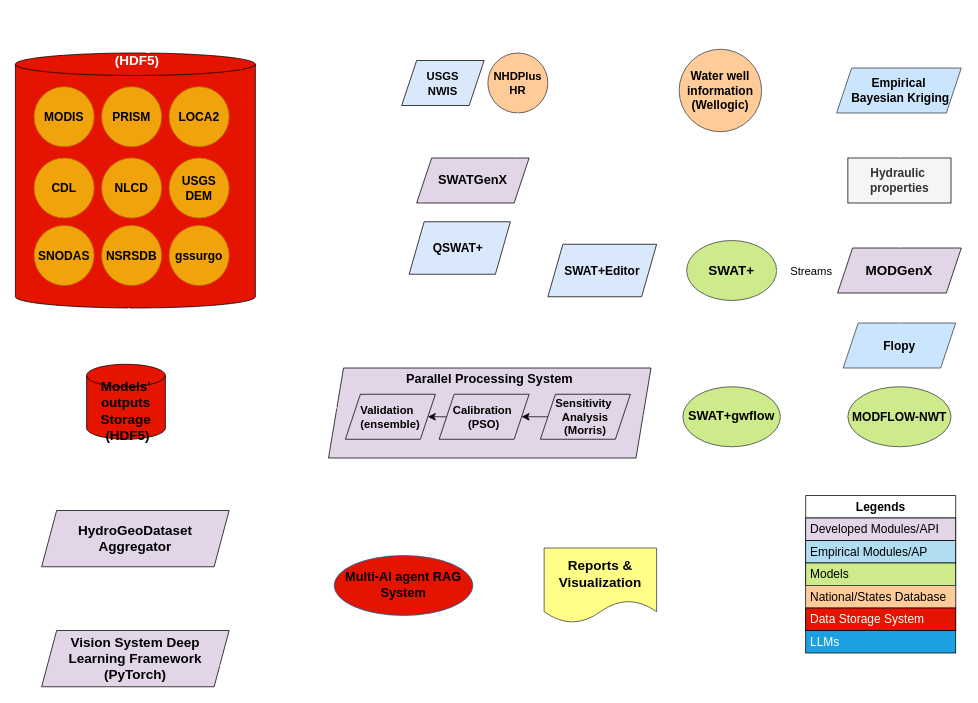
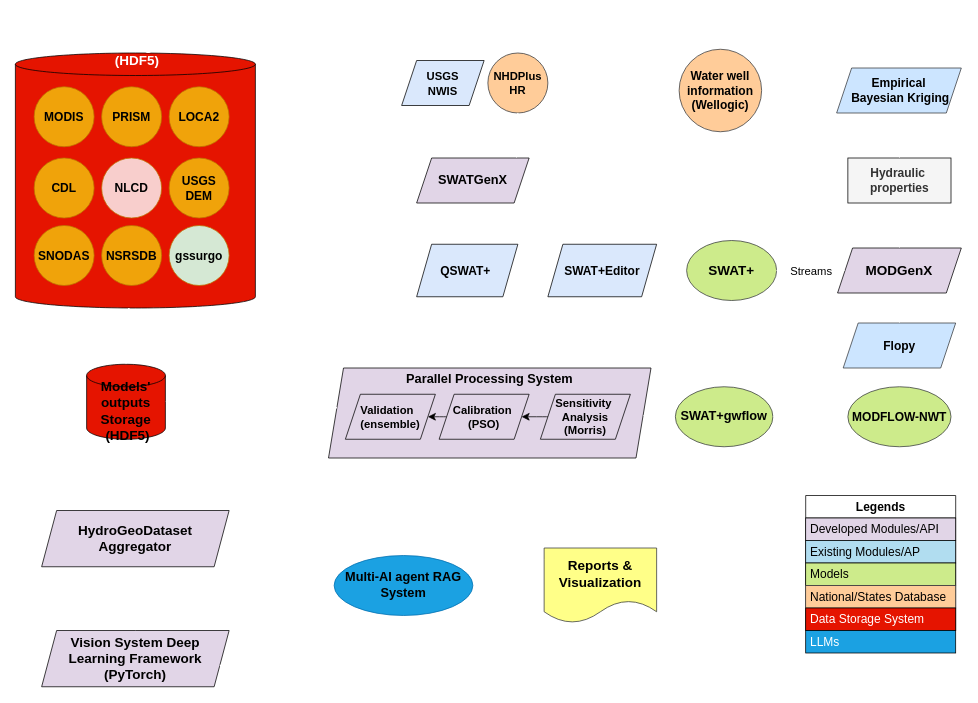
  <mxCell id="0" />
  <mxCell id="1" parent="0" />
  <mxCell id="2" style="edgeStyle=none;curved=1;rounded=0;orthogonalLoop=1;jettySize=auto;html=1;entryX=0;entryY=0.5;entryDx=0;entryDy=0;fontSize=12;startSize=8;endSize=8;fillColor=#f8cecc;strokeColor=#FFFFFF;gradientColor=#ea6b66;strokeWidth=2;" parent="1" source="3" target="12" edge="1"><mxGeometry relative="1" as="geometry" /></mxCell>
  <mxCell id="3" value="" style="shape=cylinder3;whiteSpace=wrap;html=1;boundedLbl=1;backgroundOutline=1;size=15;fillColor=#e51400;fontColor=#000000;strokeColor=#000000;fontSize=16;fontStyle=1" parent="1" vertex="1"><mxGeometry x="20" y="70" width="320" height="340" as="geometry" /></mxCell>
- <mxCell id="4" value="NLCD" style="ellipse;whiteSpace=wrap;html=1;aspect=fixed;fillColor=#f0a30a;fontColor=#000000;strokeColor=#BD7000;fontSize=16;fontStyle=1" parent="1" vertex="1"><mxGeometry x="135" y="210" width="80" height="80" as="geometry" /></mxCell>
+ <mxCell id="4" value="NLCD" style="ellipse;whiteSpace=wrap;html=1;aspect=fixed;fillColor=#f8cecc;fontColor=#000000;strokeColor=#BD7000;fontSize=16;fontStyle=1;" parent="1" vertex="1"><mxGeometry x="135" y="210" width="80" height="80" as="geometry" /></mxCell>
  <mxCell id="5" value="PRISM" style="ellipse;whiteSpace=wrap;html=1;aspect=fixed;fillColor=#f0a30a;fontColor=#000000;strokeColor=#BD7000;fontSize=16;fontStyle=1" parent="1" vertex="1"><mxGeometry x="135" y="115" width="80" height="80" as="geometry" /></mxCell>
  <mxCell id="6" style="edgeStyle=none;curved=1;rounded=0;orthogonalLoop=1;jettySize=auto;html=1;fontSize=15;startSize=8;endSize=8;entryX=0.25;entryY=0;entryDx=0;entryDy=0;fillColor=#f8cecc;strokeColor=#FFFFFF;gradientColor=#ea6b66;strokeWidth=2;" parent="1" target="12" edge="1"><mxGeometry relative="1" as="geometry"><mxPoint x="592.5" y="140" as="sourcePoint" /></mxGeometry></mxCell>
  <mxCell id="7" value="NHDPlus HR" style="ellipse;whiteSpace=wrap;html=1;aspect=fixed;fillColor=#ffcc99;strokeColor=#36393d;fontSize=15;fontStyle=1" parent="1" vertex="1"><mxGeometry x="650" y="70" width="80" height="80" as="geometry" /></mxCell>
  <mxCell id="8" value="NSRSDB" style="ellipse;whiteSpace=wrap;html=1;aspect=fixed;fillColor=#f0a30a;fontColor=#000000;strokeColor=#BD7000;fontSize=16;fontStyle=1" parent="1" vertex="1"><mxGeometry x="135" y="300" width="80" height="80" as="geometry" /></mxCell>
- <mxCell id="9" value="gssurgo" style="ellipse;whiteSpace=wrap;html=1;aspect=fixed;fillColor=#f0a30a;fontColor=#000000;strokeColor=#BD7000;fontSize=16;fontStyle=1" parent="1" vertex="1"><mxGeometry x="225" y="300" width="80" height="80" as="geometry" /></mxCell>
+ <mxCell id="9" value="gssurgo" style="ellipse;whiteSpace=wrap;html=1;aspect=fixed;fillColor=#d5e8d4;fontColor=#000000;strokeColor=#BD7000;fontSize=16;fontStyle=1;" parent="1" vertex="1"><mxGeometry x="225" y="300" width="80" height="80" as="geometry" /></mxCell>
  <mxCell id="10" value="USGS&lt;br&gt;DEM" style="ellipse;whiteSpace=wrap;html=1;aspect=fixed;fillColor=#f0a30a;fontColor=#000000;strokeColor=#BD7000;fontSize=16;fontStyle=1" parent="1" vertex="1"><mxGeometry x="225" y="210" width="80" height="80" as="geometry" /></mxCell>
  <mxCell id="11" style="edgeStyle=none;curved=1;rounded=0;orthogonalLoop=1;jettySize=auto;html=1;entryX=0.5;entryY=0;entryDx=0;entryDy=0;fontSize=15;startSize=8;endSize=8;strokeColor=#FFFFFF;strokeWidth=2;" parent="1" source="12" target="14" edge="1"><mxGeometry relative="1" as="geometry" /></mxCell>
  <mxCell id="12" value="SWATGenX" style="shape=parallelogram;perimeter=parallelogramPerimeter;whiteSpace=wrap;html=1;fixedSize=1;fillColor=#e1d5e7;strokeColor=#000000;fontSize=17;fontStyle=1" parent="1" vertex="1"><mxGeometry x="555" y="210" width="150" height="60" as="geometry" /></mxCell>
  <mxCell id="13" style="edgeStyle=none;curved=1;rounded=0;orthogonalLoop=1;jettySize=auto;html=1;fontSize=15;startSize=8;endSize=8;fillColor=#f8cecc;strokeColor=#FFFFFF;gradientColor=#ea6b66;strokeWidth=2;" parent="1" source="14" target="16" edge="1"><mxGeometry relative="1" as="geometry" /></mxCell>
- <mxCell id="14" value="QSWAT+&lt;span style=&quot;white-space: pre; font-size: 16px;&quot;&gt;&#09;&lt;/span&gt;" style="shape=parallelogram;perimeter=parallelogramPerimeter;whiteSpace=wrap;html=1;fixedSize=1;fillColor=#dae8fc;strokeColor=#000000;fontSize=16;fontStyle=1" parent="1" vertex="1"><mxGeometry x="545" y="295" width="135" height="70" as="geometry" /></mxCell>
+ <mxCell id="14" value="QSWAT+&lt;span style=&quot;white-space: pre; font-size: 16px;&quot;&gt;&#09;&lt;/span&gt;" style="shape=parallelogram;perimeter=parallelogramPerimeter;whiteSpace=wrap;html=1;fixedSize=1;fillColor=#dae8fc;strokeColor=#000000;fontSize=16;fontStyle=1" parent="1" vertex="1"><mxGeometry x="555" y="325" width="135" height="70" as="geometry" /></mxCell>
  <mxCell id="15" style="edgeStyle=none;curved=1;rounded=0;orthogonalLoop=1;jettySize=auto;html=1;entryX=0;entryY=0.5;entryDx=0;entryDy=0;fontSize=15;startSize=8;endSize=8;strokeColor=#FFFFFF;strokeWidth=2;" parent="1" source="16" target="25" edge="1"><mxGeometry relative="1" as="geometry" /></mxCell>
  <mxCell id="16" value="SWAT+Editor" style="shape=parallelogram;perimeter=parallelogramPerimeter;whiteSpace=wrap;html=1;fixedSize=1;fillColor=#dae8fc;strokeColor=#000000;fontSize=16;fontStyle=1" parent="1" vertex="1"><mxGeometry x="730" y="325" width="145" height="70" as="geometry" /></mxCell>
  <mxCell id="17" style="edgeStyle=none;curved=1;rounded=0;orthogonalLoop=1;jettySize=auto;html=1;fontSize=15;startSize=8;endSize=8;strokeColor=#FFFFFF;strokeWidth=2;" parent="1" source="18" target="29" edge="1"><mxGeometry relative="1" as="geometry" /></mxCell>
  <mxCell id="18" value="Flopy" style="shape=parallelogram;perimeter=parallelogramPerimeter;whiteSpace=wrap;html=1;fixedSize=1;fillColor=#cce5ff;strokeColor=#36393d;fontSize=16;fontStyle=1" parent="1" vertex="1"><mxGeometry x="1123.75" y="430" width="150" height="60" as="geometry" /></mxCell>
  <mxCell id="19" style="edgeStyle=none;curved=1;rounded=0;orthogonalLoop=1;jettySize=auto;html=1;entryX=0.5;entryY=0;entryDx=0;entryDy=0;fontSize=15;startSize=8;endSize=8;strokeColor=#FFFFFF;strokeWidth=2;" parent="1" source="20" target="18" edge="1"><mxGeometry relative="1" as="geometry" /></mxCell>
  <mxCell id="20" value="MODGenX" style="shape=parallelogram;perimeter=parallelogramPerimeter;whiteSpace=wrap;html=1;fixedSize=1;fillColor=#e1d5e7;strokeColor=#000000;fontSize=18;fontStyle=1" parent="1" vertex="1"><mxGeometry x="1116.25" y="330" width="165" height="60" as="geometry" /></mxCell>
  <mxCell id="21" value="" style="shape=parallelogram;perimeter=parallelogramPerimeter;whiteSpace=wrap;html=1;fixedSize=1;fillColor=#e1d5e7;strokeColor=#000000;fontSize=15;" parent="1" vertex="1"><mxGeometry x="437.5" y="490" width="430" height="120" as="geometry" /></mxCell>
  <mxCell id="22" style="edgeStyle=none;curved=1;rounded=0;orthogonalLoop=1;jettySize=auto;html=1;entryX=0.5;entryY=0;entryDx=0;entryDy=0;fontSize=12;startSize=8;endSize=8;fillColor=#f8cecc;strokeColor=#FFFFFF;gradientColor=#ea6b66;strokeWidth=2;" parent="1" source="23" target="55" edge="1"><mxGeometry relative="1" as="geometry" /></mxCell>
  <mxCell id="23" value="Models'&lt;div&gt;outputs&lt;br&gt;&lt;div style=&quot;font-size: 12px; font-weight: 400;&quot;&gt;&lt;span style=&quot;font-size: 18px; font-weight: 700;&quot;&gt;Storage&lt;/span&gt;&lt;/div&gt;&lt;div style=&quot;font-size: 12px; font-weight: 400;&quot;&gt;&lt;span style=&quot;font-size: 18px; font-weight: 700;&quot;&gt;&amp;nbsp;(HDF5)&lt;/span&gt;&lt;/div&gt;&lt;/div&gt;" style="shape=cylinder3;whiteSpace=wrap;html=1;boundedLbl=1;backgroundOutline=1;size=15;fillColor=#e51400;fontColor=#000000;strokeColor=#000000;fontSize=18;fontStyle=1" parent="1" vertex="1"><mxGeometry x="115" y="485" width="105" height="100" as="geometry" /></mxCell>
  <mxCell id="24" style="edgeStyle=none;curved=1;rounded=0;orthogonalLoop=1;jettySize=auto;html=1;entryX=0.5;entryY=0;entryDx=0;entryDy=0;fontSize=15;startSize=8;endSize=8;fillColor=#f8cecc;strokeColor=#FFFFFF;gradientColor=#ea6b66;strokeWidth=2;" parent="1" source="25" target="27" edge="1"><mxGeometry relative="1" as="geometry" /></mxCell>
  <mxCell id="25" value="SWAT+" style="ellipse;whiteSpace=wrap;html=1;fillColor=#cdeb8b;strokeColor=#36393d;fontSize=18;fontStyle=1" parent="1" vertex="1"><mxGeometry x="915" y="320" width="120" height="80" as="geometry" /></mxCell>
  <mxCell id="26" style="edgeStyle=none;curved=1;rounded=0;orthogonalLoop=1;jettySize=auto;html=1;fontSize=15;startSize=8;endSize=8;strokeColor=#FFFFFF;strokeWidth=2;" parent="1" source="27" target="21" edge="1"><mxGeometry relative="1" as="geometry" /></mxCell>
- <mxCell id="27" value="SWAT+gwflow" style="ellipse;whiteSpace=wrap;html=1;fillColor=#cdeb8b;strokeColor=#36393d;fontSize=17;fontStyle=1" parent="1" vertex="1"><mxGeometry x="910" y="515" width="130" height="80" as="geometry" /></mxCell>
+ <mxCell id="27" value="SWAT+gwflow" style="ellipse;whiteSpace=wrap;html=1;fillColor=#cdeb8b;strokeColor=#36393d;fontSize=17;fontStyle=1" parent="1" vertex="1"><mxGeometry x="900" y="515" width="130" height="80" as="geometry" /></mxCell>
  <mxCell id="28" style="edgeStyle=none;curved=1;rounded=0;orthogonalLoop=1;jettySize=auto;html=1;fontSize=15;startSize=8;endSize=8;strokeColor=#FFFFFF;strokeWidth=2;" parent="1" source="29" target="27" edge="1"><mxGeometry relative="1" as="geometry"><Array as="points" /></mxGeometry></mxCell>
  <mxCell id="29" value="MODFLOW-NWT" style="ellipse;whiteSpace=wrap;html=1;fillColor=#cdeb8b;strokeColor=#36393d;fontSize=16;fontStyle=1" parent="1" vertex="1"><mxGeometry x="1130" y="515" width="137.5" height="80" as="geometry" /></mxCell>
  <mxCell id="30" style="edgeStyle=none;curved=1;rounded=0;orthogonalLoop=1;jettySize=auto;html=1;fontSize=15;startSize=8;endSize=8;strokeColor=#FFFFFF;strokeWidth=2;" parent="1" source="31" target="20" edge="1"><mxGeometry relative="1" as="geometry" /></mxCell>
  <mxCell id="31" value="Hydraulic&amp;nbsp;&lt;div style=&quot;font-size: 16px;&quot;&gt;properties&lt;/div&gt;" style="rounded=0;whiteSpace=wrap;html=1;fillColor=#f5f5f5;fontColor=#333333;strokeColor=#000000;fontSize=16;fontStyle=1" parent="1" vertex="1"><mxGeometry x="1130" y="210" width="137.5" height="60" as="geometry" /></mxCell>
  <mxCell id="32" style="edgeStyle=none;curved=1;rounded=0;orthogonalLoop=1;jettySize=auto;html=1;fontSize=15;startSize=8;endSize=8;fillColor=#f8cecc;strokeColor=#FFFFFF;entryX=0;entryY=0.5;entryDx=0;entryDy=0;gradientColor=#ea6b66;strokeWidth=2;" parent="1" source="33" target="51" edge="1"><mxGeometry relative="1" as="geometry"><mxPoint x="1125" y="115" as="targetPoint" /><Array as="points" /></mxGeometry></mxCell>
  <mxCell id="33" value="Water well&lt;div style=&quot;font-size: 16px;&quot;&gt;information&lt;/div&gt;&lt;div style=&quot;font-size: 16px;&quot;&gt;(Wellogic)&lt;/div&gt;" style="ellipse;whiteSpace=wrap;html=1;aspect=fixed;fillColor=#ffcc99;strokeColor=#36393d;fontSize=16;fontStyle=1" parent="1" vertex="1"><mxGeometry x="905" y="65" width="110" height="110" as="geometry" /></mxCell>
  <mxCell id="34" value="&lt;b style=&quot;font-size: 16px;&quot;&gt;Legends&lt;/b&gt;" style="swimlane;fontStyle=0;childLayout=stackLayout;horizontal=1;startSize=30;horizontalStack=0;resizeParent=1;resizeParentMax=0;resizeLast=0;collapsible=1;marginBottom=0;whiteSpace=wrap;html=1;strokeColor=default;fontSize=16;" parent="1" vertex="1"><mxGeometry x="1073.75" y="660" width="200" height="180" as="geometry" /></mxCell>
  <mxCell id="35" value="Developed Modules/API" style="text;strokeColor=#000000;fillColor=#e1d5e7;align=left;verticalAlign=middle;spacingLeft=4;spacingRight=4;overflow=hidden;points=[[0,0.5],[1,0.5]];portConstraint=eastwest;rotatable=0;whiteSpace=wrap;html=1;fontSize=16;" parent="34" vertex="1"><mxGeometry y="30" width="200" height="30" as="geometry" /></mxCell>
- <mxCell id="36" value="Empirical Modules/AP&lt;span style=&quot;white-space: pre; font-size: 16px;&quot;&gt;&#09;&lt;/span&gt;" style="text;strokeColor=#000000;fillColor=#b1ddf0;align=left;verticalAlign=middle;spacingLeft=4;spacingRight=4;overflow=hidden;points=[[0,0.5],[1,0.5]];portConstraint=eastwest;rotatable=0;whiteSpace=wrap;html=1;fontSize=16;" parent="34" vertex="1"><mxGeometry y="60" width="200" height="30" as="geometry" /></mxCell>
+ <mxCell id="36" value="Existing Modules/AP&lt;span style=&quot;white-space: pre; font-size: 16px;&quot;&gt;&#09;&lt;/span&gt;" style="text;strokeColor=#000000;fillColor=#b1ddf0;align=left;verticalAlign=middle;spacingLeft=4;spacingRight=4;overflow=hidden;points=[[0,0.5],[1,0.5]];portConstraint=eastwest;rotatable=0;whiteSpace=wrap;html=1;fontSize=16;" parent="34" vertex="1"><mxGeometry y="60" width="200" height="30" as="geometry" /></mxCell>
  <mxCell id="37" value="Models" style="text;strokeColor=#000000;fillColor=#cdeb8b;align=left;verticalAlign=middle;spacingLeft=4;spacingRight=4;overflow=hidden;points=[[0,0.5],[1,0.5]];portConstraint=eastwest;rotatable=0;whiteSpace=wrap;html=1;fontSize=16;" parent="34" vertex="1"><mxGeometry y="90" width="200" height="30" as="geometry" /></mxCell>
  <mxCell id="38" value="National/States Database" style="text;strokeColor=#36393d;fillColor=#ffcc99;align=left;verticalAlign=middle;spacingLeft=4;spacingRight=4;overflow=hidden;points=[[0,0.5],[1,0.5]];portConstraint=eastwest;rotatable=0;whiteSpace=wrap;html=1;fontSize=16;" parent="34" vertex="1"><mxGeometry y="120" width="200" height="30" as="geometry" /></mxCell>
  <mxCell id="39" value="Data Storage System" style="text;strokeColor=#000000;fillColor=#e51400;align=left;verticalAlign=middle;spacingLeft=4;spacingRight=4;overflow=hidden;points=[[0,0.5],[1,0.5]];portConstraint=eastwest;rotatable=0;whiteSpace=wrap;html=1;fontColor=#ffffff;fontSize=16;" parent="34" vertex="1"><mxGeometry y="150" width="200" height="30" as="geometry" /></mxCell>
  <mxCell id="40" value="" style="endArrow=classic;html=1;rounded=0;fontSize=15;startSize=8;endSize=8;curved=1;exitX=0.5;exitY=1;exitDx=0;exitDy=0;entryX=0.888;entryY=-0.001;entryDx=0;entryDy=0;entryPerimeter=0;fillColor=#f8cecc;strokeColor=#FFFFFF;gradientColor=#ea6b66;strokeWidth=2;" parent="1" source="7" target="12" edge="1"><mxGeometry width="50" height="50" relative="1" as="geometry"><mxPoint x="770" y="300" as="sourcePoint" /><mxPoint x="820" y="250" as="targetPoint" /></mxGeometry></mxCell>
  <mxCell id="41" style="edgeStyle=none;curved=1;rounded=0;orthogonalLoop=1;jettySize=auto;html=1;exitX=1;exitY=0.5;exitDx=0;exitDy=0;fontSize=15;startSize=8;endSize=8;" parent="1" source="16" target="16" edge="1"><mxGeometry relative="1" as="geometry" /></mxCell>
  <mxCell id="42" value="Streams" style="edgeStyle=none;curved=1;rounded=0;orthogonalLoop=1;jettySize=auto;html=1;entryX=0;entryY=0.5;entryDx=0;entryDy=0;fontSize=15;startSize=8;endSize=8;strokeColor=#FFFFFF;strokeWidth=2;" parent="1" source="25" target="20" edge="1"><mxGeometry relative="1" as="geometry"><Array as="points" /></mxGeometry></mxCell>
  <mxCell id="43" style="edgeStyle=none;curved=1;rounded=0;orthogonalLoop=1;jettySize=auto;html=1;fontSize=12;startSize=8;endSize=8;entryX=1;entryY=0.5;entryDx=0;entryDy=0;" parent="1" source="44" target="46" edge="1"><mxGeometry relative="1" as="geometry" /></mxCell>
  <mxCell id="44" value="Sensitivity&amp;nbsp;&lt;div style=&quot;font-size: 15px;&quot;&gt;Analysis&lt;div style=&quot;font-size: 15px;&quot;&gt;(Morris)&lt;/div&gt;&lt;/div&gt;" style="shape=parallelogram;perimeter=parallelogramPerimeter;whiteSpace=wrap;html=1;fixedSize=1;fillColor=#e1d5e7;strokeColor=#000000;fontSize=15;fontStyle=1" parent="1" vertex="1"><mxGeometry x="720" y="525" width="120" height="60" as="geometry" /></mxCell>
  <mxCell id="45" style="edgeStyle=none;curved=1;rounded=0;orthogonalLoop=1;jettySize=auto;html=1;exitX=0;exitY=0.5;exitDx=0;exitDy=0;entryX=1;entryY=0.5;entryDx=0;entryDy=0;fontSize=12;startSize=8;endSize=8;" parent="1" source="46" target="47" edge="1"><mxGeometry relative="1" as="geometry" /></mxCell>
  <mxCell id="46" value="Calibration&amp;nbsp;&lt;div style=&quot;font-size: 15px;&quot;&gt;(PSO)&lt;/div&gt;" style="shape=parallelogram;perimeter=parallelogramPerimeter;whiteSpace=wrap;html=1;fixedSize=1;fillColor=#e1d5e7;strokeColor=#000000;fontSize=15;fontStyle=1" parent="1" vertex="1"><mxGeometry x="585" y="525" width="120" height="60" as="geometry" /></mxCell>
  <mxCell id="47" value="Validation&amp;nbsp;&amp;nbsp;&lt;div style=&quot;font-size: 15px;&quot;&gt;(ensemble)&lt;/div&gt;" style="shape=parallelogram;perimeter=parallelogramPerimeter;whiteSpace=wrap;html=1;fixedSize=1;fillColor=#e1d5e7;strokeColor=#000000;fontSize=15;fontStyle=1" parent="1" vertex="1"><mxGeometry x="460" y="525" width="120" height="60" as="geometry" /></mxCell>
  <mxCell id="48" value="Parallel Processing System" style="text;html=1;align=center;verticalAlign=middle;whiteSpace=wrap;rounded=0;fontSize=17;fontStyle=1" parent="1" vertex="1"><mxGeometry x="535" y="490" width="235" height="30" as="geometry" /></mxCell>
  <mxCell id="49" value="Vision System Deep Learning Framework&lt;div&gt;(PyTorch)&lt;/div&gt;" style="shape=parallelogram;perimeter=parallelogramPerimeter;whiteSpace=wrap;html=1;fixedSize=1;fillColor=#e1d5e7;strokeColor=#000000;fontSize=18;fontStyle=1" parent="1" vertex="1"><mxGeometry x="55" y="840" width="250" height="75" as="geometry" /></mxCell>
  <mxCell id="50" style="edgeStyle=none;curved=1;rounded=0;orthogonalLoop=1;jettySize=auto;html=1;entryX=0.5;entryY=0;entryDx=0;entryDy=0;fontSize=12;startSize=8;endSize=8;strokeColor=#FFFFFF;strokeWidth=2;" parent="1" source="51" target="31" edge="1"><mxGeometry relative="1" as="geometry" /></mxCell>
  <mxCell id="51" value="Empirical&lt;div&gt;&amp;nbsp;Bayesian Kriging&lt;/div&gt;" style="shape=parallelogram;perimeter=parallelogramPerimeter;whiteSpace=wrap;html=1;fixedSize=1;fillColor=#cce5ff;strokeColor=#36393d;fontSize=16;fontStyle=1" parent="1" vertex="1"><mxGeometry x="1115" y="90" width="166.25" height="60" as="geometry" /></mxCell>
  <mxCell id="52" value="LOCA2" style="ellipse;whiteSpace=wrap;html=1;aspect=fixed;fillColor=#f0a30a;fontColor=#000000;strokeColor=#BD7000;fontSize=16;fontStyle=1" parent="1" vertex="1"><mxGeometry x="225" y="115" width="80" height="80" as="geometry" /></mxCell>
  <mxCell id="53" style="edgeStyle=none;curved=1;rounded=0;orthogonalLoop=1;jettySize=auto;html=1;fontSize=12;startSize=8;endSize=8;fillColor=#f8cecc;strokeColor=#FFFFFF;gradientColor=#ea6b66;strokeWidth=2;" parent="1" source="55" target="49" edge="1"><mxGeometry relative="1" as="geometry" /></mxCell>
  <mxCell id="54" style="edgeStyle=none;curved=1;rounded=0;orthogonalLoop=1;jettySize=auto;html=1;entryX=0;entryY=0;entryDx=0;entryDy=0;fontSize=12;startSize=8;endSize=8;fillColor=#f8cecc;strokeColor=#FFFFFF;gradientColor=#ea6b66;strokeWidth=2;" parent="1" source="55" target="67" edge="1"><mxGeometry relative="1" as="geometry"><Array as="points"><mxPoint x="405" y="660" /></Array></mxGeometry></mxCell>
  <mxCell id="55" value="HydroGeoDataset&lt;div&gt;Aggregator&lt;/div&gt;" style="shape=parallelogram;perimeter=parallelogramPerimeter;whiteSpace=wrap;html=1;fixedSize=1;fillColor=#e1d5e7;strokeColor=#000000;fontSize=18;fontStyle=1" parent="1" vertex="1"><mxGeometry x="55" y="680" width="250" height="75" as="geometry" /></mxCell>
  <mxCell id="56" value="SNODAS" style="ellipse;whiteSpace=wrap;html=1;aspect=fixed;fillColor=#f0a30a;fontColor=#000000;strokeColor=#BD7000;fontSize=16;fontStyle=1" parent="1" vertex="1"><mxGeometry x="45" y="300" width="80" height="80" as="geometry" /></mxCell>
  <mxCell id="57" value="CDL" style="ellipse;whiteSpace=wrap;html=1;aspect=fixed;fillColor=#f0a30a;fontColor=#000000;strokeColor=#BD7000;fontSize=16;fontStyle=1" parent="1" vertex="1"><mxGeometry x="45" y="210" width="80" height="80" as="geometry" /></mxCell>
  <mxCell id="58" value="MODIS" style="ellipse;whiteSpace=wrap;html=1;aspect=fixed;fillColor=#f0a30a;fontColor=#000000;strokeColor=#BD7000;fontSize=16;fontStyle=1" parent="1" vertex="1"><mxGeometry x="45" y="115" width="80" height="80" as="geometry" /></mxCell>
  <mxCell id="59" style="edgeStyle=none;curved=1;rounded=0;orthogonalLoop=1;jettySize=auto;html=1;fontSize=12;startSize=8;endSize=8;exitX=1;exitY=0.5;exitDx=0;exitDy=0;fillColor=#f8cecc;strokeColor=#FFFFFF;gradientColor=#ea6b66;strokeWidth=2;" parent="1" source="67" target="60" edge="1"><mxGeometry relative="1" as="geometry"><mxPoint x="555" y="790" as="sourcePoint" /></mxGeometry></mxCell>
  <mxCell id="60" value="&lt;div&gt;&lt;span style=&quot;color: rgb(0, 0, 0); font-size: 18px; font-weight: 700; float: none; display: inline !important;&quot;&gt;Reports &amp;amp; Visualization&lt;/span&gt;&lt;br&gt;&lt;/div&gt;" style="shape=document;whiteSpace=wrap;html=1;boundedLbl=1;fillColor=#ffff88;strokeColor=#36393d;" parent="1" vertex="1"><mxGeometry x="725" y="730" width="150" height="100" as="geometry" /></mxCell>
  <mxCell id="61" value="&lt;span style=&quot;font-size: 18px; font-weight: 700;&quot;&gt;&lt;font style=&quot;color: rgb(255, 255, 255);&quot;&gt;HydroGeoDataset&lt;/font&gt;&lt;/span&gt;&lt;div&gt;&lt;span style=&quot;font-size: 18px; font-weight: 700;&quot;&gt;&lt;font style=&quot;color: rgb(255, 255, 255);&quot;&gt;Storage&lt;/font&gt;&lt;/span&gt;&lt;/div&gt;&lt;div&gt;&lt;span style=&quot;font-size: 18px; font-weight: 700;&quot;&gt;&lt;font style=&quot;color: rgb(255, 255, 255);&quot;&gt;&amp;nbsp;(HDF5)&lt;/font&gt;&lt;/span&gt;&lt;/div&gt;" style="text;html=1;align=center;verticalAlign=middle;whiteSpace=wrap;rounded=0;" parent="1" vertex="1"><mxGeometry x="90" y="20" width="180" height="80" as="geometry" /></mxCell>
  <mxCell id="62" value="LLMs" style="text;strokeColor=#000000;fillColor=#1ba1e2;align=left;verticalAlign=middle;spacingLeft=4;spacingRight=4;overflow=hidden;points=[[0,0.5],[1,0.5]];portConstraint=eastwest;rotatable=0;whiteSpace=wrap;html=1;fontColor=#ffffff;fontSize=16;" parent="1" vertex="1"><mxGeometry x="1073.75" y="840" width="200" height="30" as="geometry" /></mxCell>
  <mxCell id="63" value="&lt;span style=&quot;font-size: 15px;&quot;&gt;USGS &lt;br&gt;NWIS&lt;/span&gt;" style="shape=parallelogram;perimeter=parallelogramPerimeter;whiteSpace=wrap;html=1;fixedSize=1;fillColor=#dae8fc;strokeColor=#000000;fontSize=16;fontStyle=1" parent="1" vertex="1"><mxGeometry x="535" y="80" width="110" height="60" as="geometry" /></mxCell>
  <mxCell id="64" style="edgeStyle=none;curved=1;rounded=0;orthogonalLoop=1;jettySize=auto;html=1;entryX=0.5;entryY=0;entryDx=0;entryDy=0;entryPerimeter=0;fontSize=12;startSize=8;endSize=8;fillColor=#f8cecc;strokeColor=#FFFFFF;gradientColor=#ea6b66;strokeWidth=2;" parent="1" source="3" target="23" edge="1"><mxGeometry relative="1" as="geometry" /></mxCell>
  <mxCell id="65" style="edgeStyle=none;curved=1;rounded=0;orthogonalLoop=1;jettySize=auto;html=1;entryX=1;entryY=0.5;entryDx=0;entryDy=0;entryPerimeter=0;fontSize=12;startSize=8;endSize=8;fillColor=#f8cecc;strokeColor=#FFFFFF;gradientColor=#ea6b66;strokeWidth=2;" parent="1" source="21" target="23" edge="1"><mxGeometry relative="1" as="geometry" /></mxCell>
  <mxCell id="66" style="edgeStyle=none;curved=1;rounded=0;orthogonalLoop=1;jettySize=auto;html=1;entryX=0;entryY=1;entryDx=0;entryDy=0;fontSize=12;startSize=8;endSize=8;fillColor=#f8cecc;strokeColor=#FFFFFF;gradientColor=#ea6b66;strokeWidth=2;" parent="1" source="49" target="67" edge="1"><mxGeometry relative="1" as="geometry"><mxPoint x="407.1" y="823.75" as="targetPoint" /><Array as="points"><mxPoint x="455" y="900" /></Array></mxGeometry></mxCell>
- <mxCell id="67" value="&lt;font style=&quot;color: rgb(0, 0, 0); font-size: 17px;&quot;&gt;&lt;b style=&quot;&quot;&gt;Multi-AI agent RAG System&lt;/b&gt;&lt;/font&gt;" style="ellipse;whiteSpace=wrap;html=1;fillColor=#e51400;fontColor=#ffffff;strokeColor=#006EAF;" parent="1" vertex="1"><mxGeometry x="445" y="740" width="185" height="80" as="geometry" /></mxCell>
+ <mxCell id="67" value="&lt;font style=&quot;color: rgb(0, 0, 0); font-size: 17px;&quot;&gt;&lt;b style=&quot;&quot;&gt;Multi-AI agent RAG System&lt;/b&gt;&lt;/font&gt;" style="ellipse;whiteSpace=wrap;html=1;fillColor=#1ba1e2;fontColor=#ffffff;strokeColor=#006EAF;" parent="1" vertex="1"><mxGeometry x="445" y="740" width="185" height="80" as="geometry" /></mxCell>
